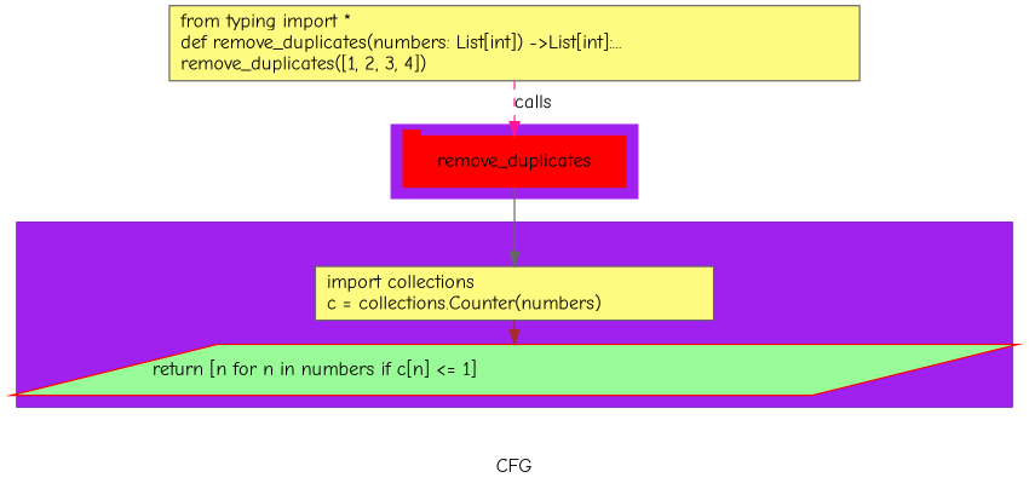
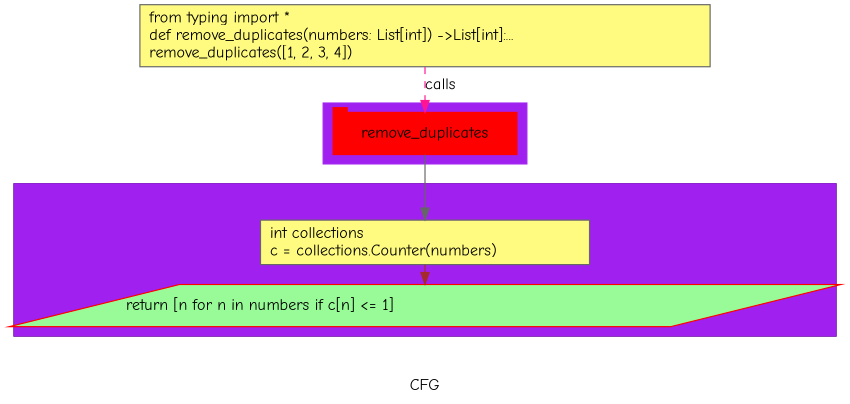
  digraph {
    compound=True
    fontname="Comic Neue"
    label=CFG
    pack=False
    rankdir=TB
    ranksep=0.02
    node [color=red fontname="Comic Neue" shape=rectangle style="filled,solid" fillcolor="#FFFB81"]
    edge [fontname="Comic Neue"]
    n1 [height=0.5 label=remove_duplicates linenum="[9]" shape=tab style=filled width=2.1806 fillcolor=""]
-   n2 [height=0.52778 label="import collections\lc = collections.Counter(numbers)\l" linenum="[5, 6]" width=3.9028 color=gray40]
+   n2 [height=0.52778 label="int collections\lc = collections.Counter(numbers)\l" linenum="[5, 6]" width=3.9028 color=gray40]
    n3 [fillcolor="#98fb98" height=0.5 label="return [n for n in numbers if c[n] <= 1]\l" linenum="[7]" shape=parallelogram width=9.1853]
    n4 [height=0.73611 label="from typing import *\ldef remove_duplicates(numbers: List[int]) ->List[int]:...\lremove_duplicates([1, 2, 3, 4])\l" linenum="[1]" width=6.7639 color=gray40]
    subgraph cluster_1 {
      color=purple
      compound=true
      label=""
      shape=tab
      style=filled
      n1
    }
    subgraph cluster_2 {
      label=remove_duplicates
      n2
      n3
      subgraph cluster_3 {
        color=purple
        compound=true
        label=""
        shape=tab
        style=filled
      }
    }
    n1 -> n2 [color=gray40]
    n2 -> n3 [color=brown]
    n4 -> n1 [label=calls style=dashed color=deeppink]
  }
